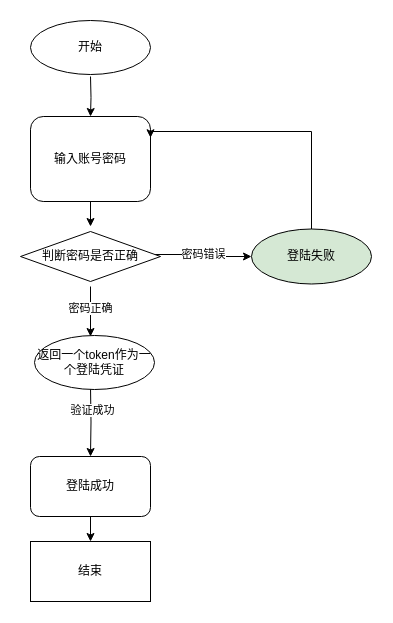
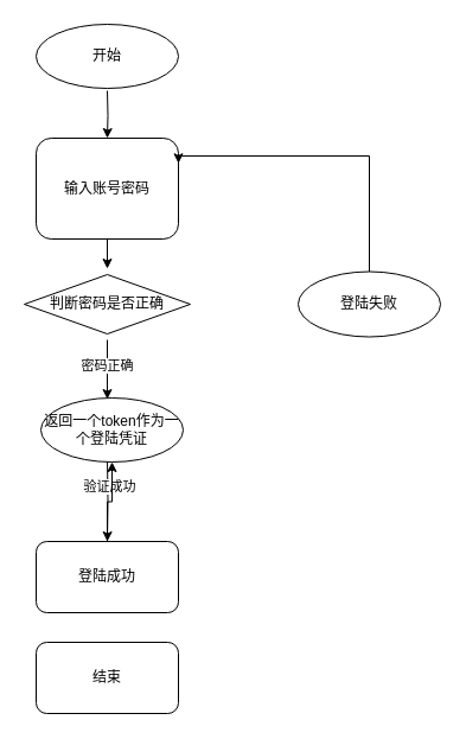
  <mxCell id="0" />
  <mxCell id="1" parent="0" />
  <mxCell id="2" value="" style="edgeStyle=orthogonalEdgeStyle;rounded=0;orthogonalLoop=1;jettySize=auto;html=1;" edge="1" parent="1" target="4"><mxGeometry relative="1" as="geometry"><mxPoint x="90" y="76" as="sourcePoint" /></mxGeometry></mxCell>
  <mxCell id="3" value="" style="edgeStyle=orthogonalEdgeStyle;rounded=0;orthogonalLoop=1;jettySize=auto;html=1;" edge="1" parent="1" source="4"><mxGeometry relative="1" as="geometry"><mxPoint x="90" y="226" as="targetPoint" /></mxGeometry></mxCell>
  <mxCell id="4" value="输入账号密码" style="rounded=1;whiteSpace=wrap;html=1;" vertex="1" parent="1"><mxGeometry x="30" y="116" width="120" height="85" as="geometry" /></mxCell>
  <mxCell id="5" value="" style="edgeStyle=orthogonalEdgeStyle;rounded=0;orthogonalLoop=1;jettySize=auto;html=1;" edge="1" parent="1"><mxGeometry relative="1" as="geometry"><mxPoint x="90" y="286" as="sourcePoint" /><mxPoint x="90" y="336" as="targetPoint" /></mxGeometry></mxCell>
  <mxCell id="6" value="密码正确" style="edgeLabel;html=1;align=center;verticalAlign=middle;resizable=0;points=[];" vertex="1" connectable="0" parent="5"><mxGeometry x="-0.164" y="-1" relative="1" as="geometry"><mxPoint as="offset" /></mxGeometry></mxCell>
  <mxCell id="7" value="" style="edgeStyle=orthogonalEdgeStyle;rounded=0;orthogonalLoop=1;jettySize=auto;html=1;" edge="1" parent="1" target="10"><mxGeometry relative="1" as="geometry"><mxPoint x="90" y="386" as="sourcePoint" /></mxGeometry></mxCell>
  <mxCell id="8" value="验证成功" style="edgeLabel;html=1;align=center;verticalAlign=middle;resizable=0;points=[];" vertex="1" connectable="0" parent="7"><mxGeometry x="-0.324" y="1" relative="1" as="geometry"><mxPoint as="offset" /></mxGeometry></mxCell>
- <mxCell id="9" value="" style="edgeStyle=orthogonalEdgeStyle;rounded=0;orthogonalLoop=1;jettySize=auto;html=1;" edge="1" parent="1" source="10" target="11"><mxGeometry relative="1" as="geometry" /></mxCell>
+ <mxCell id="9" value="" style="edgeStyle=orthogonalEdgeStyle;rounded=0;orthogonalLoop=1;jettySize=auto;html=1;" edge="1" parent="1" source="10" target="17"><mxGeometry relative="1" as="geometry" /></mxCell>
  <mxCell id="10" value="登陆成功" style="rounded=1;whiteSpace=wrap;html=1;" vertex="1" parent="1"><mxGeometry x="30" y="456" width="120" height="60" as="geometry" /></mxCell>
- <mxCell id="11" value="结束" style="whiteSpace=wrap;html=1;rounded=0;" vertex="1" parent="1"><mxGeometry x="30" y="541" width="120" height="60" as="geometry" /></mxCell>
+ <mxCell id="11" value="结束" style="rounded=1;whiteSpace=wrap;html=1;" vertex="1" parent="1"><mxGeometry x="30" y="541" width="120" height="60" as="geometry" /></mxCell>
  <mxCell id="12" value="开始" style="ellipse;whiteSpace=wrap;html=1;" vertex="1" parent="1"><mxGeometry x="30" y="20" width="120" height="54" as="geometry" /></mxCell>
- <mxCell id="13" value="密码错误" style="edgeStyle=orthogonalEdgeStyle;rounded=0;orthogonalLoop=1;jettySize=auto;html=1;" edge="1" parent="1" source="14" target="16"><mxGeometry relative="1" as="geometry"><Array as="points"><mxPoint x="206" y="254" /><mxPoint x="206" y="256" /></Array></mxGeometry></mxCell>
  <mxCell id="14" value="判断密码是否正确" style="rhombus;whiteSpace=wrap;html=1;" vertex="1" parent="1"><mxGeometry x="20" y="231" width="140" height="50" as="geometry" /></mxCell>
  <mxCell id="15" style="edgeStyle=orthogonalEdgeStyle;rounded=0;orthogonalLoop=1;jettySize=auto;html=1;entryX=1;entryY=0.25;entryDx=0;entryDy=0;" edge="1" parent="1" source="16" target="4"><mxGeometry relative="1" as="geometry"><Array as="points"><mxPoint x="311" y="131" /></Array></mxGeometry></mxCell>
- <mxCell id="16" value="登陆失败" style="ellipse;whiteSpace=wrap;html=1;fillColor=#d5e8d4;" vertex="1" parent="1"><mxGeometry x="251" y="228.5" width="120" height="55" as="geometry" /></mxCell>
+ <mxCell id="16" value="登陆失败" style="ellipse;whiteSpace=wrap;html=1;" vertex="1" parent="1"><mxGeometry x="251" y="228.5" width="120" height="55" as="geometry" /></mxCell>
  <mxCell id="17" value="返回一个token作为一个登陆凭证" style="ellipse;whiteSpace=wrap;html=1;" vertex="1" parent="1"><mxGeometry x="34" y="335" width="120" height="54" as="geometry" /></mxCell>
